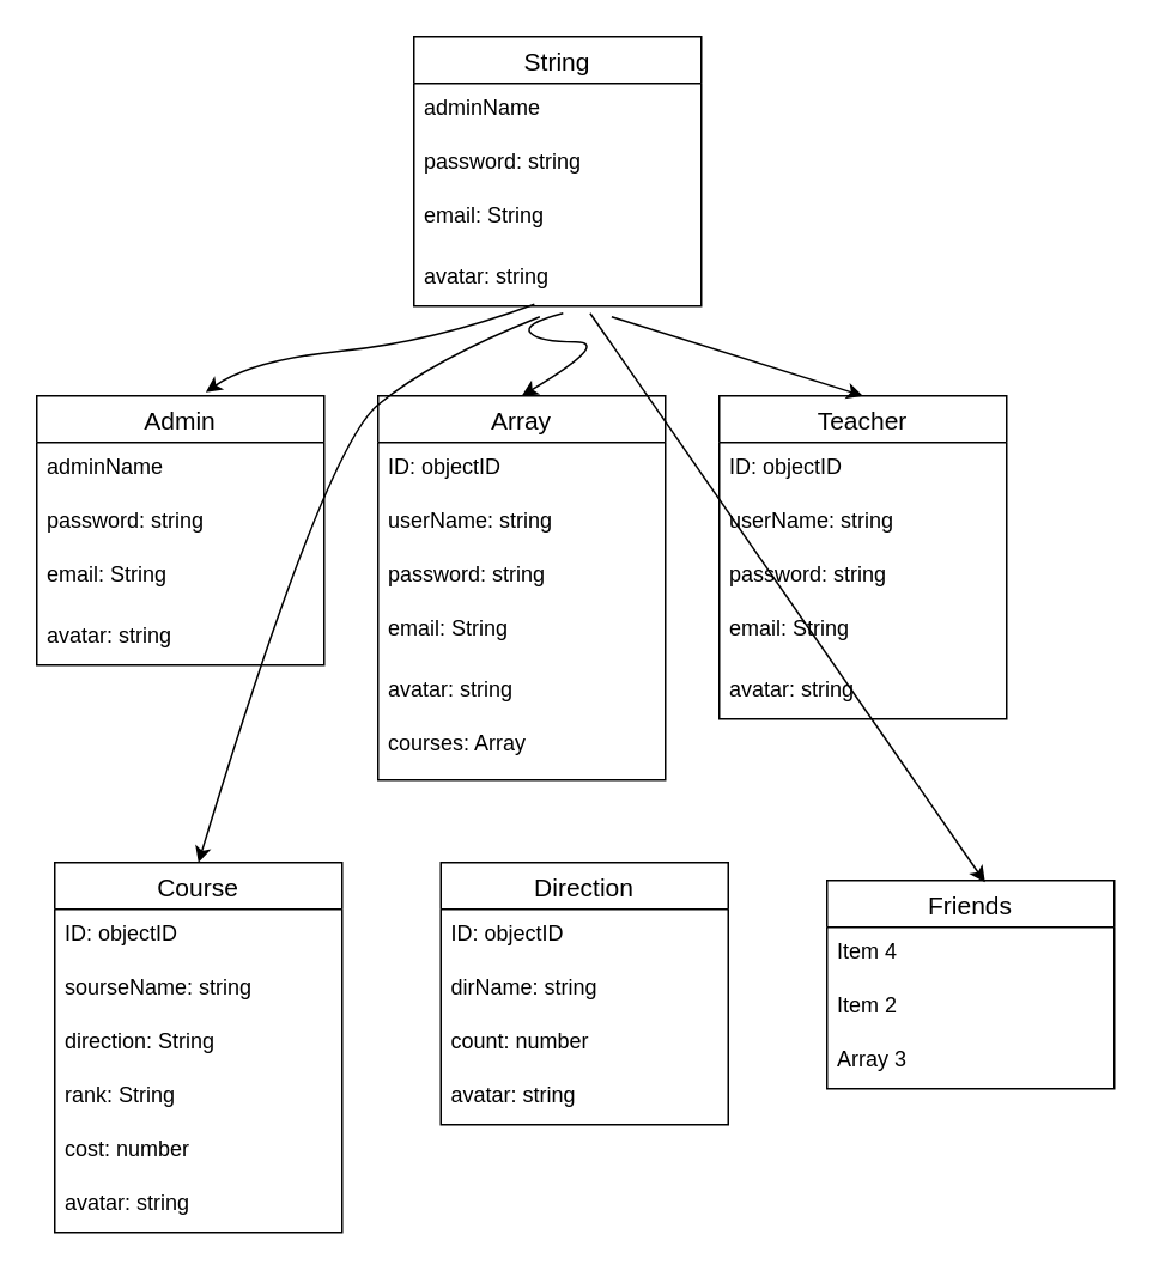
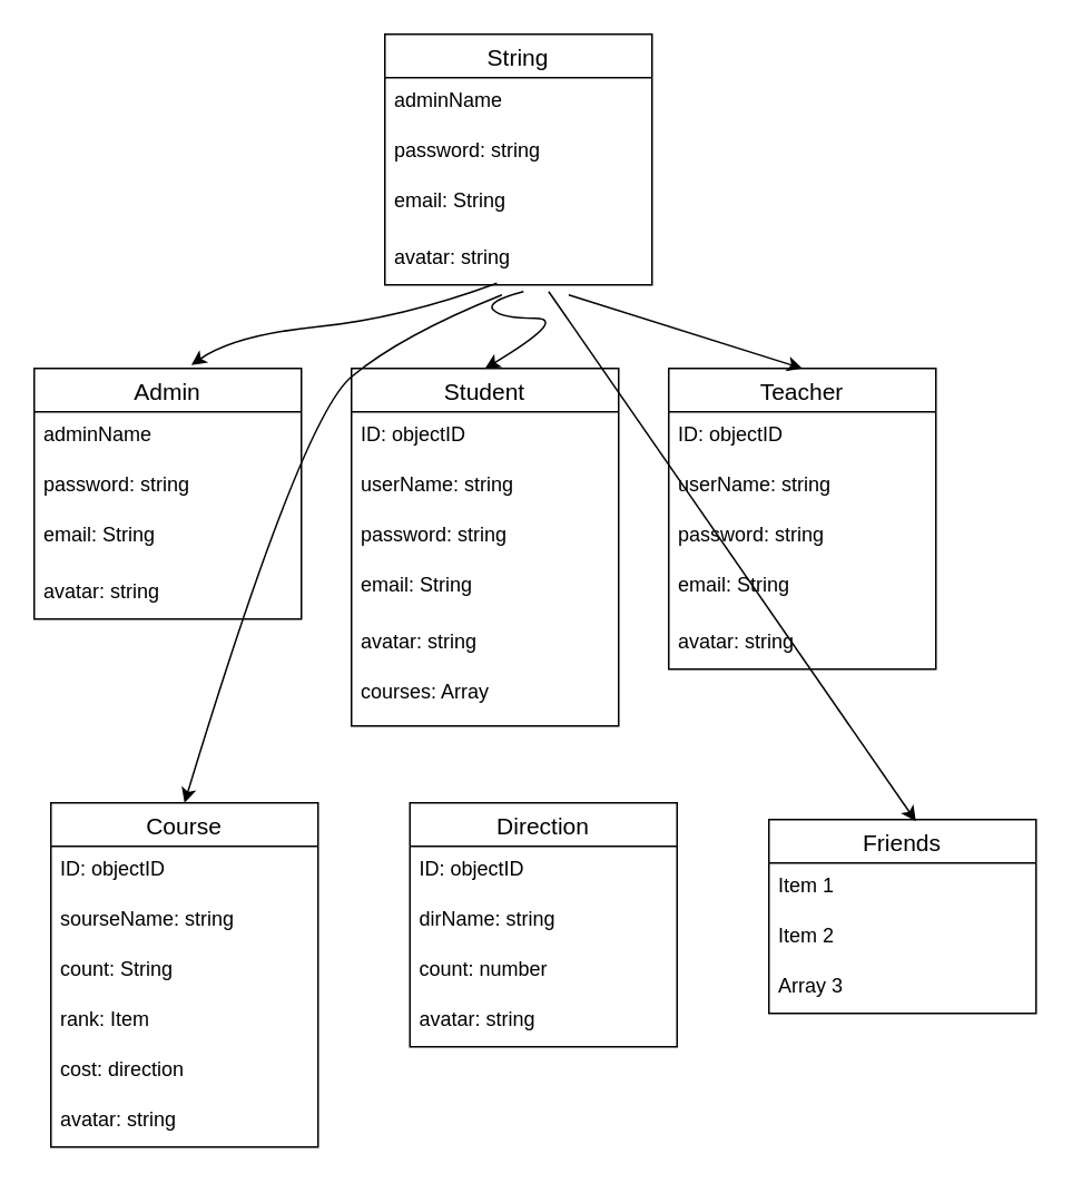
  <mxCell id="0" />
  <mxCell id="1" parent="0" />
  <mxCell id="2" value="Admin" style="swimlane;fontStyle=0;childLayout=stackLayout;horizontal=1;startSize=26;horizontalStack=0;resizeParent=1;resizeParentMax=0;resizeLast=0;collapsible=1;marginBottom=0;align=center;fontSize=14;" vertex="1" parent="1"><mxGeometry x="20" y="220" width="160" height="150" as="geometry" /></mxCell>
  <mxCell id="3" value="adminName" style="text;strokeColor=none;fillColor=none;spacingLeft=4;spacingRight=4;overflow=hidden;rotatable=0;points=[[0,0.5],[1,0.5]];portConstraint=eastwest;fontSize=12;" vertex="1" parent="2"><mxGeometry y="26" width="160" height="30" as="geometry" /></mxCell>
  <mxCell id="4" value="password: string" style="text;strokeColor=none;fillColor=none;spacingLeft=4;spacingRight=4;overflow=hidden;rotatable=0;points=[[0,0.5],[1,0.5]];portConstraint=eastwest;fontSize=12;" vertex="1" parent="2"><mxGeometry y="56" width="160" height="30" as="geometry" /></mxCell>
  <mxCell id="5" value="email: String" style="text;strokeColor=none;fillColor=none;spacingLeft=4;spacingRight=4;overflow=hidden;rotatable=0;points=[[0,0.5],[1,0.5]];portConstraint=eastwest;fontSize=12;" vertex="1" parent="2"><mxGeometry y="86" width="160" height="34" as="geometry" /></mxCell>
  <mxCell id="6" value="avatar: string" style="text;strokeColor=none;fillColor=none;spacingLeft=4;spacingRight=4;overflow=hidden;rotatable=0;points=[[0,0.5],[1,0.5]];portConstraint=eastwest;fontSize=12;" vertex="1" parent="2"><mxGeometry y="120" width="160" height="30" as="geometry" /></mxCell>
- <mxCell id="7" value="Array" style="swimlane;fontStyle=0;childLayout=stackLayout;horizontal=1;startSize=26;horizontalStack=0;resizeParent=1;resizeParentMax=0;resizeLast=0;collapsible=1;marginBottom=0;align=center;fontSize=14;" vertex="1" parent="1"><mxGeometry x="210" y="220" width="160" height="214" as="geometry" /></mxCell>
+ <mxCell id="7" value="Student" style="swimlane;fontStyle=0;childLayout=stackLayout;horizontal=1;startSize=26;horizontalStack=0;resizeParent=1;resizeParentMax=0;resizeLast=0;collapsible=1;marginBottom=0;align=center;fontSize=14;" vertex="1" parent="1"><mxGeometry x="210" y="220" width="160" height="214" as="geometry" /></mxCell>
  <mxCell id="8" value="ID: objectID" style="text;strokeColor=none;fillColor=none;spacingLeft=4;spacingRight=4;overflow=hidden;rotatable=0;points=[[0,0.5],[1,0.5]];portConstraint=eastwest;fontSize=12;" vertex="1" parent="7"><mxGeometry y="26" width="160" height="30" as="geometry" /></mxCell>
  <mxCell id="9" value="userName: string" style="text;strokeColor=none;fillColor=none;spacingLeft=4;spacingRight=4;overflow=hidden;rotatable=0;points=[[0,0.5],[1,0.5]];portConstraint=eastwest;fontSize=12;" vertex="1" parent="7"><mxGeometry y="56" width="160" height="30" as="geometry" /></mxCell>
  <mxCell id="10" value="password: string" style="text;strokeColor=none;fillColor=none;spacingLeft=4;spacingRight=4;overflow=hidden;rotatable=0;points=[[0,0.5],[1,0.5]];portConstraint=eastwest;fontSize=12;" vertex="1" parent="7"><mxGeometry y="86" width="160" height="30" as="geometry" /></mxCell>
  <mxCell id="11" value="email: String" style="text;strokeColor=none;fillColor=none;spacingLeft=4;spacingRight=4;overflow=hidden;rotatable=0;points=[[0,0.5],[1,0.5]];portConstraint=eastwest;fontSize=12;" vertex="1" parent="7"><mxGeometry y="116" width="160" height="34" as="geometry" /></mxCell>
  <mxCell id="12" value="avatar: string" style="text;strokeColor=none;fillColor=none;spacingLeft=4;spacingRight=4;overflow=hidden;rotatable=0;points=[[0,0.5],[1,0.5]];portConstraint=eastwest;fontSize=12;" vertex="1" parent="7"><mxGeometry y="150" width="160" height="30" as="geometry" /></mxCell>
  <mxCell id="13" value="courses: Array" style="text;strokeColor=none;fillColor=none;spacingLeft=4;spacingRight=4;overflow=hidden;rotatable=0;points=[[0,0.5],[1,0.5]];portConstraint=eastwest;fontSize=12;" vertex="1" parent="7"><mxGeometry y="180" width="160" height="34" as="geometry" /></mxCell>
  <mxCell id="14" value="Teacher" style="swimlane;fontStyle=0;childLayout=stackLayout;horizontal=1;startSize=26;horizontalStack=0;resizeParent=1;resizeParentMax=0;resizeLast=0;collapsible=1;marginBottom=0;align=center;fontSize=14;" vertex="1" parent="1"><mxGeometry x="400" y="220" width="160" height="180" as="geometry" /></mxCell>
  <mxCell id="15" value="ID: objectID" style="text;strokeColor=none;fillColor=none;spacingLeft=4;spacingRight=4;overflow=hidden;rotatable=0;points=[[0,0.5],[1,0.5]];portConstraint=eastwest;fontSize=12;" vertex="1" parent="14"><mxGeometry y="26" width="160" height="30" as="geometry" /></mxCell>
  <mxCell id="16" value="userName: string" style="text;strokeColor=none;fillColor=none;spacingLeft=4;spacingRight=4;overflow=hidden;rotatable=0;points=[[0,0.5],[1,0.5]];portConstraint=eastwest;fontSize=12;" vertex="1" parent="14"><mxGeometry y="56" width="160" height="30" as="geometry" /></mxCell>
  <mxCell id="17" value="password: string" style="text;strokeColor=none;fillColor=none;spacingLeft=4;spacingRight=4;overflow=hidden;rotatable=0;points=[[0,0.5],[1,0.5]];portConstraint=eastwest;fontSize=12;" vertex="1" parent="14"><mxGeometry y="86" width="160" height="30" as="geometry" /></mxCell>
  <mxCell id="18" value="email: String" style="text;strokeColor=none;fillColor=none;spacingLeft=4;spacingRight=4;overflow=hidden;rotatable=0;points=[[0,0.5],[1,0.5]];portConstraint=eastwest;fontSize=12;" vertex="1" parent="14"><mxGeometry y="116" width="160" height="34" as="geometry" /></mxCell>
  <mxCell id="19" value="avatar: string" style="text;strokeColor=none;fillColor=none;spacingLeft=4;spacingRight=4;overflow=hidden;rotatable=0;points=[[0,0.5],[1,0.5]];portConstraint=eastwest;fontSize=12;" vertex="1" parent="14"><mxGeometry y="150" width="160" height="30" as="geometry" /></mxCell>
  <mxCell id="20" value="Course" style="swimlane;fontStyle=0;childLayout=stackLayout;horizontal=1;startSize=26;horizontalStack=0;resizeParent=1;resizeParentMax=0;resizeLast=0;collapsible=1;marginBottom=0;align=center;fontSize=14;" vertex="1" parent="1"><mxGeometry x="30" y="480" width="160" height="206" as="geometry" /></mxCell>
  <mxCell id="21" value="ID: objectID" style="text;strokeColor=none;fillColor=none;spacingLeft=4;spacingRight=4;overflow=hidden;rotatable=0;points=[[0,0.5],[1,0.5]];portConstraint=eastwest;fontSize=12;" vertex="1" parent="20"><mxGeometry y="26" width="160" height="30" as="geometry" /></mxCell>
  <mxCell id="22" value="sourseName: string" style="text;strokeColor=none;fillColor=none;spacingLeft=4;spacingRight=4;overflow=hidden;rotatable=0;points=[[0,0.5],[1,0.5]];portConstraint=eastwest;fontSize=12;" vertex="1" parent="20"><mxGeometry y="56" width="160" height="30" as="geometry" /></mxCell>
- <mxCell id="23" value="direction: String" style="text;strokeColor=none;fillColor=none;spacingLeft=4;spacingRight=4;overflow=hidden;rotatable=0;points=[[0,0.5],[1,0.5]];portConstraint=eastwest;fontSize=12;" vertex="1" parent="20"><mxGeometry y="86" width="160" height="30" as="geometry" /></mxCell>
- <mxCell id="24" value="rank: String" style="text;strokeColor=none;fillColor=none;spacingLeft=4;spacingRight=4;overflow=hidden;rotatable=0;points=[[0,0.5],[1,0.5]];portConstraint=eastwest;fontSize=12;" vertex="1" parent="20"><mxGeometry y="116" width="160" height="30" as="geometry" /></mxCell>
- <mxCell id="25" value="cost: number" style="text;strokeColor=none;fillColor=none;spacingLeft=4;spacingRight=4;overflow=hidden;rotatable=0;points=[[0,0.5],[1,0.5]];portConstraint=eastwest;fontSize=12;" vertex="1" parent="20"><mxGeometry y="146" width="160" height="30" as="geometry" /></mxCell>
+ <mxCell id="23" value="count: String" style="text;strokeColor=none;fillColor=none;spacingLeft=4;spacingRight=4;overflow=hidden;rotatable=0;points=[[0,0.5],[1,0.5]];portConstraint=eastwest;fontSize=12;" vertex="1" parent="20"><mxGeometry y="86" width="160" height="30" as="geometry" /></mxCell>
+ <mxCell id="24" value="rank: Item" style="text;strokeColor=none;fillColor=none;spacingLeft=4;spacingRight=4;overflow=hidden;rotatable=0;points=[[0,0.5],[1,0.5]];portConstraint=eastwest;fontSize=12;" vertex="1" parent="20"><mxGeometry y="116" width="160" height="30" as="geometry" /></mxCell>
+ <mxCell id="25" value="cost: direction" style="text;strokeColor=none;fillColor=none;spacingLeft=4;spacingRight=4;overflow=hidden;rotatable=0;points=[[0,0.5],[1,0.5]];portConstraint=eastwest;fontSize=12;" vertex="1" parent="20"><mxGeometry y="146" width="160" height="30" as="geometry" /></mxCell>
  <mxCell id="26" value="avatar: string" style="text;strokeColor=none;fillColor=none;spacingLeft=4;spacingRight=4;overflow=hidden;rotatable=0;points=[[0,0.5],[1,0.5]];portConstraint=eastwest;fontSize=12;" vertex="1" parent="20"><mxGeometry y="176" width="160" height="30" as="geometry" /></mxCell>
  <mxCell id="27" value="Direction" style="swimlane;fontStyle=0;childLayout=stackLayout;horizontal=1;startSize=26;horizontalStack=0;resizeParent=1;resizeParentMax=0;resizeLast=0;collapsible=1;marginBottom=0;align=center;fontSize=14;" vertex="1" parent="1"><mxGeometry x="245" y="480" width="160" height="146" as="geometry" /></mxCell>
  <mxCell id="28" value="ID: objectID" style="text;strokeColor=none;fillColor=none;spacingLeft=4;spacingRight=4;overflow=hidden;rotatable=0;points=[[0,0.5],[1,0.5]];portConstraint=eastwest;fontSize=12;" vertex="1" parent="27"><mxGeometry y="26" width="160" height="30" as="geometry" /></mxCell>
  <mxCell id="29" value="dirName: string" style="text;strokeColor=none;fillColor=none;spacingLeft=4;spacingRight=4;overflow=hidden;rotatable=0;points=[[0,0.5],[1,0.5]];portConstraint=eastwest;fontSize=12;" vertex="1" parent="27"><mxGeometry y="56" width="160" height="30" as="geometry" /></mxCell>
  <mxCell id="30" value="count: number" style="text;strokeColor=none;fillColor=none;spacingLeft=4;spacingRight=4;overflow=hidden;rotatable=0;points=[[0,0.5],[1,0.5]];portConstraint=eastwest;fontSize=12;" vertex="1" parent="27"><mxGeometry y="86" width="160" height="30" as="geometry" /></mxCell>
  <mxCell id="31" value="avatar: string" style="text;strokeColor=none;fillColor=none;spacingLeft=4;spacingRight=4;overflow=hidden;rotatable=0;points=[[0,0.5],[1,0.5]];portConstraint=eastwest;fontSize=12;" vertex="1" parent="27"><mxGeometry y="116" width="160" height="30" as="geometry" /></mxCell>
  <mxCell id="32" value="String" style="swimlane;fontStyle=0;childLayout=stackLayout;horizontal=1;startSize=26;horizontalStack=0;resizeParent=1;resizeParentMax=0;resizeLast=0;collapsible=1;marginBottom=0;align=center;fontSize=14;" vertex="1" parent="1"><mxGeometry x="230" y="20" width="160" height="150" as="geometry" /></mxCell>
  <mxCell id="33" value="adminName" style="text;strokeColor=none;fillColor=none;spacingLeft=4;spacingRight=4;overflow=hidden;rotatable=0;points=[[0,0.5],[1,0.5]];portConstraint=eastwest;fontSize=12;" vertex="1" parent="32"><mxGeometry y="26" width="160" height="30" as="geometry" /></mxCell>
  <mxCell id="34" value="password: string" style="text;strokeColor=none;fillColor=none;spacingLeft=4;spacingRight=4;overflow=hidden;rotatable=0;points=[[0,0.5],[1,0.5]];portConstraint=eastwest;fontSize=12;" vertex="1" parent="32"><mxGeometry y="56" width="160" height="30" as="geometry" /></mxCell>
  <mxCell id="35" value="email: String" style="text;strokeColor=none;fillColor=none;spacingLeft=4;spacingRight=4;overflow=hidden;rotatable=0;points=[[0,0.5],[1,0.5]];portConstraint=eastwest;fontSize=12;" vertex="1" parent="32"><mxGeometry y="86" width="160" height="34" as="geometry" /></mxCell>
  <mxCell id="36" value="avatar: string" style="text;strokeColor=none;fillColor=none;spacingLeft=4;spacingRight=4;overflow=hidden;rotatable=0;points=[[0,0.5],[1,0.5]];portConstraint=eastwest;fontSize=12;" vertex="1" parent="32"><mxGeometry y="120" width="160" height="30" as="geometry" /></mxCell>
  <mxCell id="37" value="" style="curved=1;endArrow=classic;html=1;rounded=0;entryX=0.588;entryY=-0.013;entryDx=0;entryDy=0;entryPerimeter=0;exitX=0.419;exitY=0.967;exitDx=0;exitDy=0;exitPerimeter=0;" edge="1" parent="1" source="36" target="2"><mxGeometry width="50" height="50" relative="1" as="geometry"><mxPoint x="265" y="210" as="sourcePoint" /><mxPoint x="315" y="160" as="targetPoint" /><Array as="points"><mxPoint x="240" y="190" /><mxPoint x="140" y="200" /></Array></mxGeometry></mxCell>
  <mxCell id="38" value="" style="curved=1;endArrow=classic;html=1;rounded=0;exitX=0.519;exitY=1.133;exitDx=0;exitDy=0;exitPerimeter=0;entryX=0.5;entryY=0;entryDx=0;entryDy=0;" edge="1" parent="1" source="36" target="7"><mxGeometry width="50" height="50" relative="1" as="geometry"><mxPoint x="300" y="430" as="sourcePoint" /><mxPoint x="350" y="380" as="targetPoint" /><Array as="points"><mxPoint x="290" y="180" /><mxPoint x="300" y="190" /><mxPoint x="340" y="190" /></Array></mxGeometry></mxCell>
  <mxCell id="39" value="" style="endArrow=classic;html=1;rounded=0;exitX=0.688;exitY=1.2;exitDx=0;exitDy=0;exitPerimeter=0;entryX=0.5;entryY=0;entryDx=0;entryDy=0;" edge="1" parent="1" source="36" target="14"><mxGeometry width="50" height="50" relative="1" as="geometry"><mxPoint x="300" y="430" as="sourcePoint" /><mxPoint x="350" y="380" as="targetPoint" /></mxGeometry></mxCell>
  <mxCell id="40" value="Friends" style="swimlane;fontStyle=0;childLayout=stackLayout;horizontal=1;startSize=26;horizontalStack=0;resizeParent=1;resizeParentMax=0;resizeLast=0;collapsible=1;marginBottom=0;align=center;fontSize=14;" vertex="1" parent="1"><mxGeometry x="460" y="490" width="160" height="116" as="geometry" /></mxCell>
- <mxCell id="41" value="Item 4" style="text;strokeColor=none;fillColor=none;spacingLeft=4;spacingRight=4;overflow=hidden;rotatable=0;points=[[0,0.5],[1,0.5]];portConstraint=eastwest;fontSize=12;" vertex="1" parent="40"><mxGeometry y="26" width="160" height="30" as="geometry" /></mxCell>
+ <mxCell id="41" value="Item 1" style="text;strokeColor=none;fillColor=none;spacingLeft=4;spacingRight=4;overflow=hidden;rotatable=0;points=[[0,0.5],[1,0.5]];portConstraint=eastwest;fontSize=12;" vertex="1" parent="40"><mxGeometry y="26" width="160" height="30" as="geometry" /></mxCell>
  <mxCell id="42" value="Item 2" style="text;strokeColor=none;fillColor=none;spacingLeft=4;spacingRight=4;overflow=hidden;rotatable=0;points=[[0,0.5],[1,0.5]];portConstraint=eastwest;fontSize=12;" vertex="1" parent="40"><mxGeometry y="56" width="160" height="30" as="geometry" /></mxCell>
  <mxCell id="43" value="Array 3" style="text;strokeColor=none;fillColor=none;spacingLeft=4;spacingRight=4;overflow=hidden;rotatable=0;points=[[0,0.5],[1,0.5]];portConstraint=eastwest;fontSize=12;" vertex="1" parent="40"><mxGeometry y="86" width="160" height="30" as="geometry" /></mxCell>
  <mxCell id="44" value="" style="endArrow=classic;html=1;rounded=0;exitX=0.613;exitY=1.133;exitDx=0;exitDy=0;exitPerimeter=0;entryX=0.55;entryY=0.009;entryDx=0;entryDy=0;entryPerimeter=0;" edge="1" parent="1" source="36" target="40"><mxGeometry width="50" height="50" relative="1" as="geometry"><mxPoint x="300" y="330" as="sourcePoint" /><mxPoint x="350" y="280" as="targetPoint" /></mxGeometry></mxCell>
  <mxCell id="45" value="" style="curved=1;endArrow=classic;html=1;rounded=0;exitX=0.438;exitY=1.2;exitDx=0;exitDy=0;exitPerimeter=0;entryX=0.5;entryY=0;entryDx=0;entryDy=0;" edge="1" parent="1" source="36" target="20"><mxGeometry width="50" height="50" relative="1" as="geometry"><mxPoint x="300" y="330" as="sourcePoint" /><mxPoint x="70" y="390" as="targetPoint" /><Array as="points"><mxPoint x="240" y="200" /><mxPoint x="180" y="250" /></Array></mxGeometry></mxCell>
